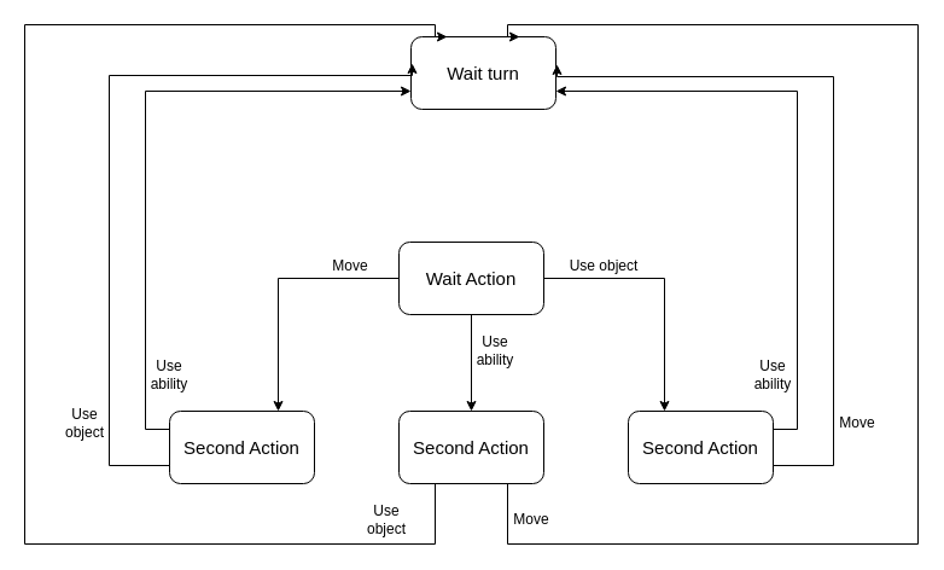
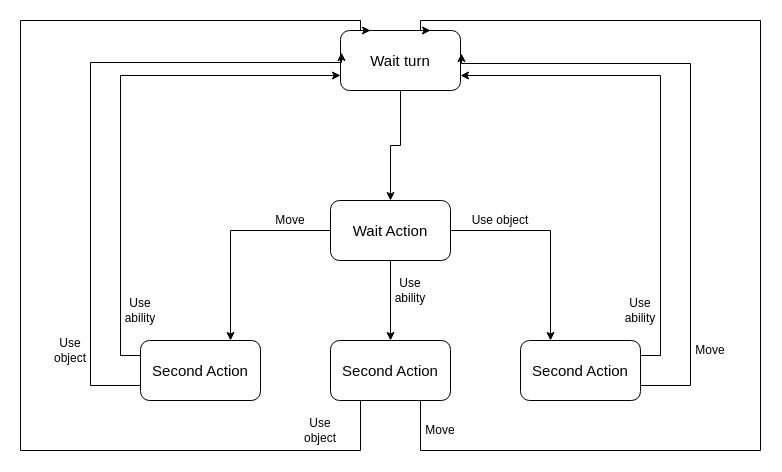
  <mxCell id="0" />
  <mxCell id="1" parent="0" />
+ <mxCell id="2" style="edgeStyle=orthogonalEdgeStyle;rounded=0;orthogonalLoop=1;jettySize=auto;html=1;exitX=0.5;exitY=1;exitDx=0;exitDy=0;entryX=0.5;entryY=0;entryDx=0;entryDy=0;" edge="1" parent="1" source="3" target="7"><mxGeometry relative="1" as="geometry" /></mxCell>
  <mxCell id="3" value="&lt;font style=&quot;font-size: 15px&quot;&gt;Wait turn&lt;/font&gt;" style="rounded=1;whiteSpace=wrap;html=1;" vertex="1" parent="1"><mxGeometry x="340" y="30" width="120" height="60" as="geometry" /></mxCell>
  <mxCell id="4" style="edgeStyle=orthogonalEdgeStyle;rounded=0;orthogonalLoop=1;jettySize=auto;html=1;exitX=0.5;exitY=1;exitDx=0;exitDy=0;" edge="1" parent="1" source="7" target="10"><mxGeometry relative="1" as="geometry" /></mxCell>
  <mxCell id="5" style="edgeStyle=orthogonalEdgeStyle;rounded=0;orthogonalLoop=1;jettySize=auto;html=1;exitX=1;exitY=0.5;exitDx=0;exitDy=0;" edge="1" parent="1" source="7" target="16"><mxGeometry relative="1" as="geometry"><Array as="points"><mxPoint x="550" y="230" /></Array></mxGeometry></mxCell>
  <mxCell id="6" style="edgeStyle=orthogonalEdgeStyle;rounded=0;orthogonalLoop=1;jettySize=auto;html=1;exitX=0;exitY=0.5;exitDx=0;exitDy=0;entryX=0.75;entryY=0;entryDx=0;entryDy=0;" edge="1" parent="1" source="7" target="13"><mxGeometry relative="1" as="geometry" /></mxCell>
  <mxCell id="7" value="&lt;font style=&quot;font-size: 15px&quot;&gt;Wait Action&lt;/font&gt;" style="rounded=1;whiteSpace=wrap;html=1;" vertex="1" parent="1"><mxGeometry x="330" y="200" width="120" height="60" as="geometry" /></mxCell>
  <mxCell id="8" style="edgeStyle=orthogonalEdgeStyle;rounded=0;orthogonalLoop=1;jettySize=auto;html=1;exitX=0.75;exitY=1;exitDx=0;exitDy=0;entryX=0.75;entryY=0;entryDx=0;entryDy=0;" edge="1" parent="1" source="10" target="3"><mxGeometry relative="1" as="geometry"><Array as="points"><mxPoint x="420" y="450" /><mxPoint x="760" y="450" /><mxPoint x="760" y="20" /><mxPoint x="420" y="20" /></Array></mxGeometry></mxCell>
  <mxCell id="9" style="edgeStyle=orthogonalEdgeStyle;rounded=0;orthogonalLoop=1;jettySize=auto;html=1;exitX=0.25;exitY=1;exitDx=0;exitDy=0;entryX=0.25;entryY=0;entryDx=0;entryDy=0;" edge="1" parent="1" source="10" target="3"><mxGeometry relative="1" as="geometry"><Array as="points"><mxPoint x="360" y="450" /><mxPoint x="20" y="450" /><mxPoint x="20" y="20" /><mxPoint x="360" y="20" /></Array></mxGeometry></mxCell>
  <mxCell id="10" value="&lt;font style=&quot;font-size: 15px&quot;&gt;Second Action&lt;/font&gt;" style="rounded=1;whiteSpace=wrap;html=1;" vertex="1" parent="1"><mxGeometry x="330" y="340" width="120" height="60" as="geometry" /></mxCell>
  <mxCell id="11" style="edgeStyle=orthogonalEdgeStyle;rounded=0;orthogonalLoop=1;jettySize=auto;html=1;exitX=0;exitY=0.25;exitDx=0;exitDy=0;entryX=0;entryY=0.75;entryDx=0;entryDy=0;" edge="1" parent="1" source="13" target="3"><mxGeometry relative="1" as="geometry" /></mxCell>
  <mxCell id="12" style="edgeStyle=orthogonalEdgeStyle;rounded=0;orthogonalLoop=1;jettySize=auto;html=1;exitX=0;exitY=0.75;exitDx=0;exitDy=0;entryX=0.008;entryY=0.367;entryDx=0;entryDy=0;entryPerimeter=0;" edge="1" parent="1" source="13" target="3"><mxGeometry relative="1" as="geometry"><Array as="points"><mxPoint x="90" y="385" /><mxPoint x="90" y="62" /></Array></mxGeometry></mxCell>
  <mxCell id="13" value="&lt;font style=&quot;font-size: 15px&quot;&gt;Second Action&lt;/font&gt;" style="rounded=1;whiteSpace=wrap;html=1;" vertex="1" parent="1"><mxGeometry x="140" y="340" width="120" height="60" as="geometry" /></mxCell>
  <mxCell id="14" style="edgeStyle=orthogonalEdgeStyle;rounded=0;orthogonalLoop=1;jettySize=auto;html=1;exitX=1;exitY=0.25;exitDx=0;exitDy=0;entryX=1;entryY=0.75;entryDx=0;entryDy=0;" edge="1" parent="1" source="16" target="3"><mxGeometry relative="1" as="geometry" /></mxCell>
  <mxCell id="15" style="edgeStyle=orthogonalEdgeStyle;rounded=0;orthogonalLoop=1;jettySize=auto;html=1;exitX=1;exitY=0.75;exitDx=0;exitDy=0;entryX=1.008;entryY=0.383;entryDx=0;entryDy=0;entryPerimeter=0;" edge="1" parent="1" source="16" target="3"><mxGeometry relative="1" as="geometry"><Array as="points"><mxPoint x="690" y="385" /><mxPoint x="690" y="63" /></Array></mxGeometry></mxCell>
  <mxCell id="16" value="&lt;font style=&quot;font-size: 15px&quot;&gt;Second Action&lt;/font&gt;" style="rounded=1;whiteSpace=wrap;html=1;" vertex="1" parent="1"><mxGeometry x="520" y="340" width="120" height="60" as="geometry" /></mxCell>
  <mxCell id="17" value="Move" style="text;html=1;strokeColor=none;fillColor=none;align=center;verticalAlign=middle;whiteSpace=wrap;rounded=0;" vertex="1" parent="1"><mxGeometry x="270" y="210" width="40" height="20" as="geometry" /></mxCell>
  <mxCell id="18" value="Use object" style="text;html=1;strokeColor=none;fillColor=none;align=center;verticalAlign=middle;whiteSpace=wrap;rounded=0;" vertex="1" parent="1"><mxGeometry x="470" y="210" width="60" height="20" as="geometry" /></mxCell>
  <mxCell id="19" value="Use ability" style="text;html=1;strokeColor=none;fillColor=none;align=center;verticalAlign=middle;whiteSpace=wrap;rounded=0;" vertex="1" parent="1"><mxGeometry x="390" y="280" width="40" height="20" as="geometry" /></mxCell>
  <mxCell id="20" value="Use ability" style="text;html=1;strokeColor=none;fillColor=none;align=center;verticalAlign=middle;whiteSpace=wrap;rounded=0;" vertex="1" parent="1"><mxGeometry x="120" y="300" width="40" height="20" as="geometry" /></mxCell>
  <mxCell id="21" value="Use object" style="text;html=1;strokeColor=none;fillColor=none;align=center;verticalAlign=middle;whiteSpace=wrap;rounded=0;" vertex="1" parent="1"><mxGeometry x="50" y="340" width="40" height="20" as="geometry" /></mxCell>
  <mxCell id="22" value="Use ability" style="text;html=1;strokeColor=none;fillColor=none;align=center;verticalAlign=middle;whiteSpace=wrap;rounded=0;" vertex="1" parent="1"><mxGeometry x="620" y="300" width="40" height="20" as="geometry" /></mxCell>
  <mxCell id="23" value="Move" style="text;html=1;strokeColor=none;fillColor=none;align=center;verticalAlign=middle;whiteSpace=wrap;rounded=0;" vertex="1" parent="1"><mxGeometry x="690" y="340" width="40" height="20" as="geometry" /></mxCell>
  <mxCell id="24" value="Use object" style="text;html=1;strokeColor=none;fillColor=none;align=center;verticalAlign=middle;whiteSpace=wrap;rounded=0;" vertex="1" parent="1"><mxGeometry x="300" y="420" width="40" height="20" as="geometry" /></mxCell>
  <mxCell id="25" value="Move" style="text;html=1;strokeColor=none;fillColor=none;align=center;verticalAlign=middle;whiteSpace=wrap;rounded=0;" vertex="1" parent="1"><mxGeometry x="420" y="420" width="40" height="20" as="geometry" /></mxCell>
